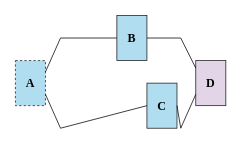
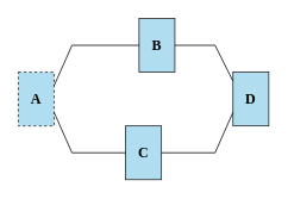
  <mxCell id="0" />
  <mxCell id="1" parent="0" />
  <mxCell id="2" value="&lt;b&gt;&lt;font style=&quot;font-size: 16px;&quot; face=&quot;Verdana&quot;&gt;A&lt;/font&gt;&lt;/b&gt;" style="rounded=0;whiteSpace=wrap;html=1;fillColor=#b1ddf0;strokeColor=#1b1c1d;dashed=1;" vertex="1" parent="1"><mxGeometry x="20" y="80" width="40" height="60" as="geometry" /></mxCell>
- <mxCell id="3" value="&lt;b&gt;&lt;font style=&quot;font-size: 16px;&quot; face=&quot;Verdana&quot;&gt;D&lt;/font&gt;&lt;/b&gt;" style="rounded=0;whiteSpace=wrap;html=1;fillColor=#e1d5e7;strokeColor=#1b1c1d;" vertex="1" parent="1"><mxGeometry x="260" y="80" width="40" height="60" as="geometry" /></mxCell>
- <mxCell id="4" value="&lt;b&gt;&lt;font style=&quot;font-size: 16px;&quot; face=&quot;Verdana&quot;&gt;C&lt;/font&gt;&lt;/b&gt;" style="rounded=0;whiteSpace=wrap;html=1;fillColor=#b1ddf0;strokeColor=#1b1c1d;" vertex="1" parent="1"><mxGeometry x="195" y="110" width="40" height="60" as="geometry" /></mxCell>
+ <mxCell id="3" value="&lt;b&gt;&lt;font style=&quot;font-size: 16px;&quot; face=&quot;Verdana&quot;&gt;D&lt;/font&gt;&lt;/b&gt;" style="rounded=0;whiteSpace=wrap;html=1;fillColor=#b1ddf0;strokeColor=#1b1c1d;" vertex="1" parent="1"><mxGeometry x="260" y="80" width="40" height="60" as="geometry" /></mxCell>
+ <mxCell id="4" value="&lt;b&gt;&lt;font style=&quot;font-size: 16px;&quot; face=&quot;Verdana&quot;&gt;C&lt;/font&gt;&lt;/b&gt;" style="rounded=0;whiteSpace=wrap;html=1;fillColor=#b1ddf0;strokeColor=#1b1c1d;" vertex="1" parent="1"><mxGeometry x="140" y="140" width="40" height="60" as="geometry" /></mxCell>
  <mxCell id="5" value="&lt;b&gt;&lt;font style=&quot;font-size: 16px;&quot; face=&quot;Verdana&quot;&gt;B&lt;/font&gt;&lt;/b&gt;" style="rounded=0;whiteSpace=wrap;html=1;fillColor=#b1ddf0;strokeColor=#1b1c1d;" vertex="1" parent="1"><mxGeometry x="155" y="20" width="40" height="60" as="geometry" /></mxCell>
  <mxCell id="6" value="" style="endArrow=none;html=1;rounded=0;exitX=1;exitY=0.25;exitDx=0;exitDy=0;entryX=0;entryY=0.5;entryDx=0;entryDy=0;endFill=0;" edge="1" parent="1" source="2" target="5"><mxGeometry width="50" height="50" relative="1" as="geometry"><mxPoint x="240" y="150" as="sourcePoint" /><mxPoint x="290" y="100" as="targetPoint" /><Array as="points"><mxPoint x="80" y="50" /></Array></mxGeometry></mxCell>
  <mxCell id="7" value="" style="endArrow=none;html=1;rounded=0;exitX=1;exitY=0.75;exitDx=0;exitDy=0;entryX=0;entryY=0.5;entryDx=0;entryDy=0;endFill=0;" edge="1" parent="1" source="2" target="4"><mxGeometry width="50" height="50" relative="1" as="geometry"><mxPoint x="240" y="150" as="sourcePoint" /><mxPoint x="290" y="100" as="targetPoint" /><Array as="points"><mxPoint x="80" y="170" /></Array></mxGeometry></mxCell>
  <mxCell id="8" value="" style="endArrow=none;html=1;rounded=0;exitX=1;exitY=0.5;exitDx=0;exitDy=0;" edge="1" parent="1" source="5"><mxGeometry width="50" height="50" relative="1" as="geometry"><mxPoint x="240" y="150" as="sourcePoint" /><mxPoint x="260" y="90" as="targetPoint" /><Array as="points"><mxPoint x="240" y="50" /></Array></mxGeometry></mxCell>
  <mxCell id="9" value="" style="endArrow=none;html=1;rounded=0;exitX=1;exitY=0.5;exitDx=0;exitDy=0;entryX=0;entryY=0.75;entryDx=0;entryDy=0;endFill=0;" edge="1" parent="1" source="4" target="3"><mxGeometry width="50" height="50" relative="1" as="geometry"><mxPoint x="214" y="135" as="sourcePoint" /><mxPoint x="294" y="180" as="targetPoint" /><Array as="points"><mxPoint x="240" y="170" /></Array></mxGeometry></mxCell>
